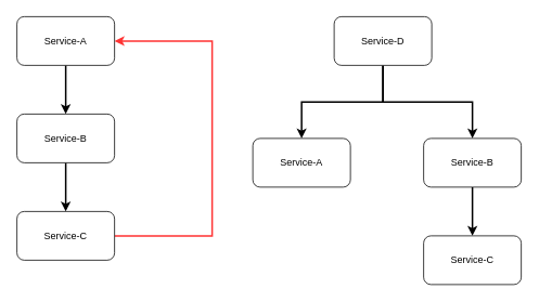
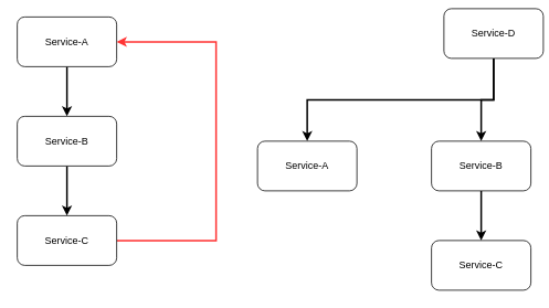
  <mxCell id="0" />
  <mxCell id="1" parent="0" />
  <mxCell id="2" style="edgeStyle=orthogonalEdgeStyle;rounded=0;orthogonalLoop=1;jettySize=auto;html=1;exitX=0.5;exitY=1;exitDx=0;exitDy=0;entryX=0.5;entryY=0;entryDx=0;entryDy=0;strokeWidth=2;" edge="1" parent="1" source="3" target="5"><mxGeometry relative="1" as="geometry" /></mxCell>
  <mxCell id="3" value="Service-A" style="rounded=1;whiteSpace=wrap;html=1;" vertex="1" parent="1"><mxGeometry x="20" y="20" width="120" height="60" as="geometry" /></mxCell>
  <mxCell id="4" style="edgeStyle=orthogonalEdgeStyle;rounded=0;orthogonalLoop=1;jettySize=auto;html=1;exitX=0.5;exitY=1;exitDx=0;exitDy=0;strokeWidth=2;" edge="1" parent="1" source="5" target="7"><mxGeometry relative="1" as="geometry" /></mxCell>
  <mxCell id="5" value="Service-B" style="rounded=1;whiteSpace=wrap;html=1;" vertex="1" parent="1"><mxGeometry x="20" y="140" width="120" height="60" as="geometry" /></mxCell>
  <mxCell id="6" style="edgeStyle=orthogonalEdgeStyle;rounded=0;orthogonalLoop=1;jettySize=auto;html=1;exitX=1;exitY=0.5;exitDx=0;exitDy=0;entryX=1;entryY=0.5;entryDx=0;entryDy=0;strokeColor=#FF3333;strokeWidth=2;" edge="1" parent="1" source="7" target="3"><mxGeometry relative="1" as="geometry"><Array as="points"><mxPoint x="260" y="290" /><mxPoint x="260" y="50" /></Array></mxGeometry></mxCell>
  <mxCell id="7" value="Service-C" style="rounded=1;whiteSpace=wrap;html=1;" vertex="1" parent="1"><mxGeometry x="20" y="260" width="120" height="60" as="geometry" /></mxCell>
  <mxCell id="8" value="Service-A" style="rounded=1;whiteSpace=wrap;html=1;" vertex="1" parent="1"><mxGeometry x="310" y="170" width="120" height="60" as="geometry" /></mxCell>
  <mxCell id="9" style="edgeStyle=orthogonalEdgeStyle;rounded=0;orthogonalLoop=1;jettySize=auto;html=1;exitX=0.5;exitY=1;exitDx=0;exitDy=0;strokeWidth=2;" edge="1" parent="1" source="10" target="11"><mxGeometry relative="1" as="geometry" /></mxCell>
  <mxCell id="10" value="Service-B" style="rounded=1;whiteSpace=wrap;html=1;" vertex="1" parent="1"><mxGeometry x="520" y="170" width="120" height="60" as="geometry" /></mxCell>
  <mxCell id="11" value="Service-C" style="rounded=1;whiteSpace=wrap;html=1;" vertex="1" parent="1"><mxGeometry x="520" y="290" width="120" height="60" as="geometry" /></mxCell>
  <mxCell id="12" style="edgeStyle=orthogonalEdgeStyle;rounded=0;orthogonalLoop=1;jettySize=auto;html=1;exitX=0.5;exitY=1;exitDx=0;exitDy=0;strokeWidth=2;" edge="1" parent="1" source="14" target="8"><mxGeometry relative="1" as="geometry"><mxPoint x="370" y="170" as="targetPoint" /></mxGeometry></mxCell>
  <mxCell id="13" style="edgeStyle=orthogonalEdgeStyle;rounded=0;orthogonalLoop=1;jettySize=auto;html=1;exitX=0.5;exitY=1;exitDx=0;exitDy=0;strokeWidth=2;" edge="1" parent="1" source="14" target="10"><mxGeometry relative="1" as="geometry" /></mxCell>
- <mxCell id="14" value="Service-D" style="rounded=1;whiteSpace=wrap;html=1;" vertex="1" parent="1"><mxGeometry x="410" y="20" width="120" height="60" as="geometry" /></mxCell>
+ <mxCell id="14" value="Service-D" style="rounded=1;whiteSpace=wrap;html=1;" vertex="1" parent="1"><mxGeometry x="535" y="10" width="120" height="60" as="geometry" /></mxCell>
